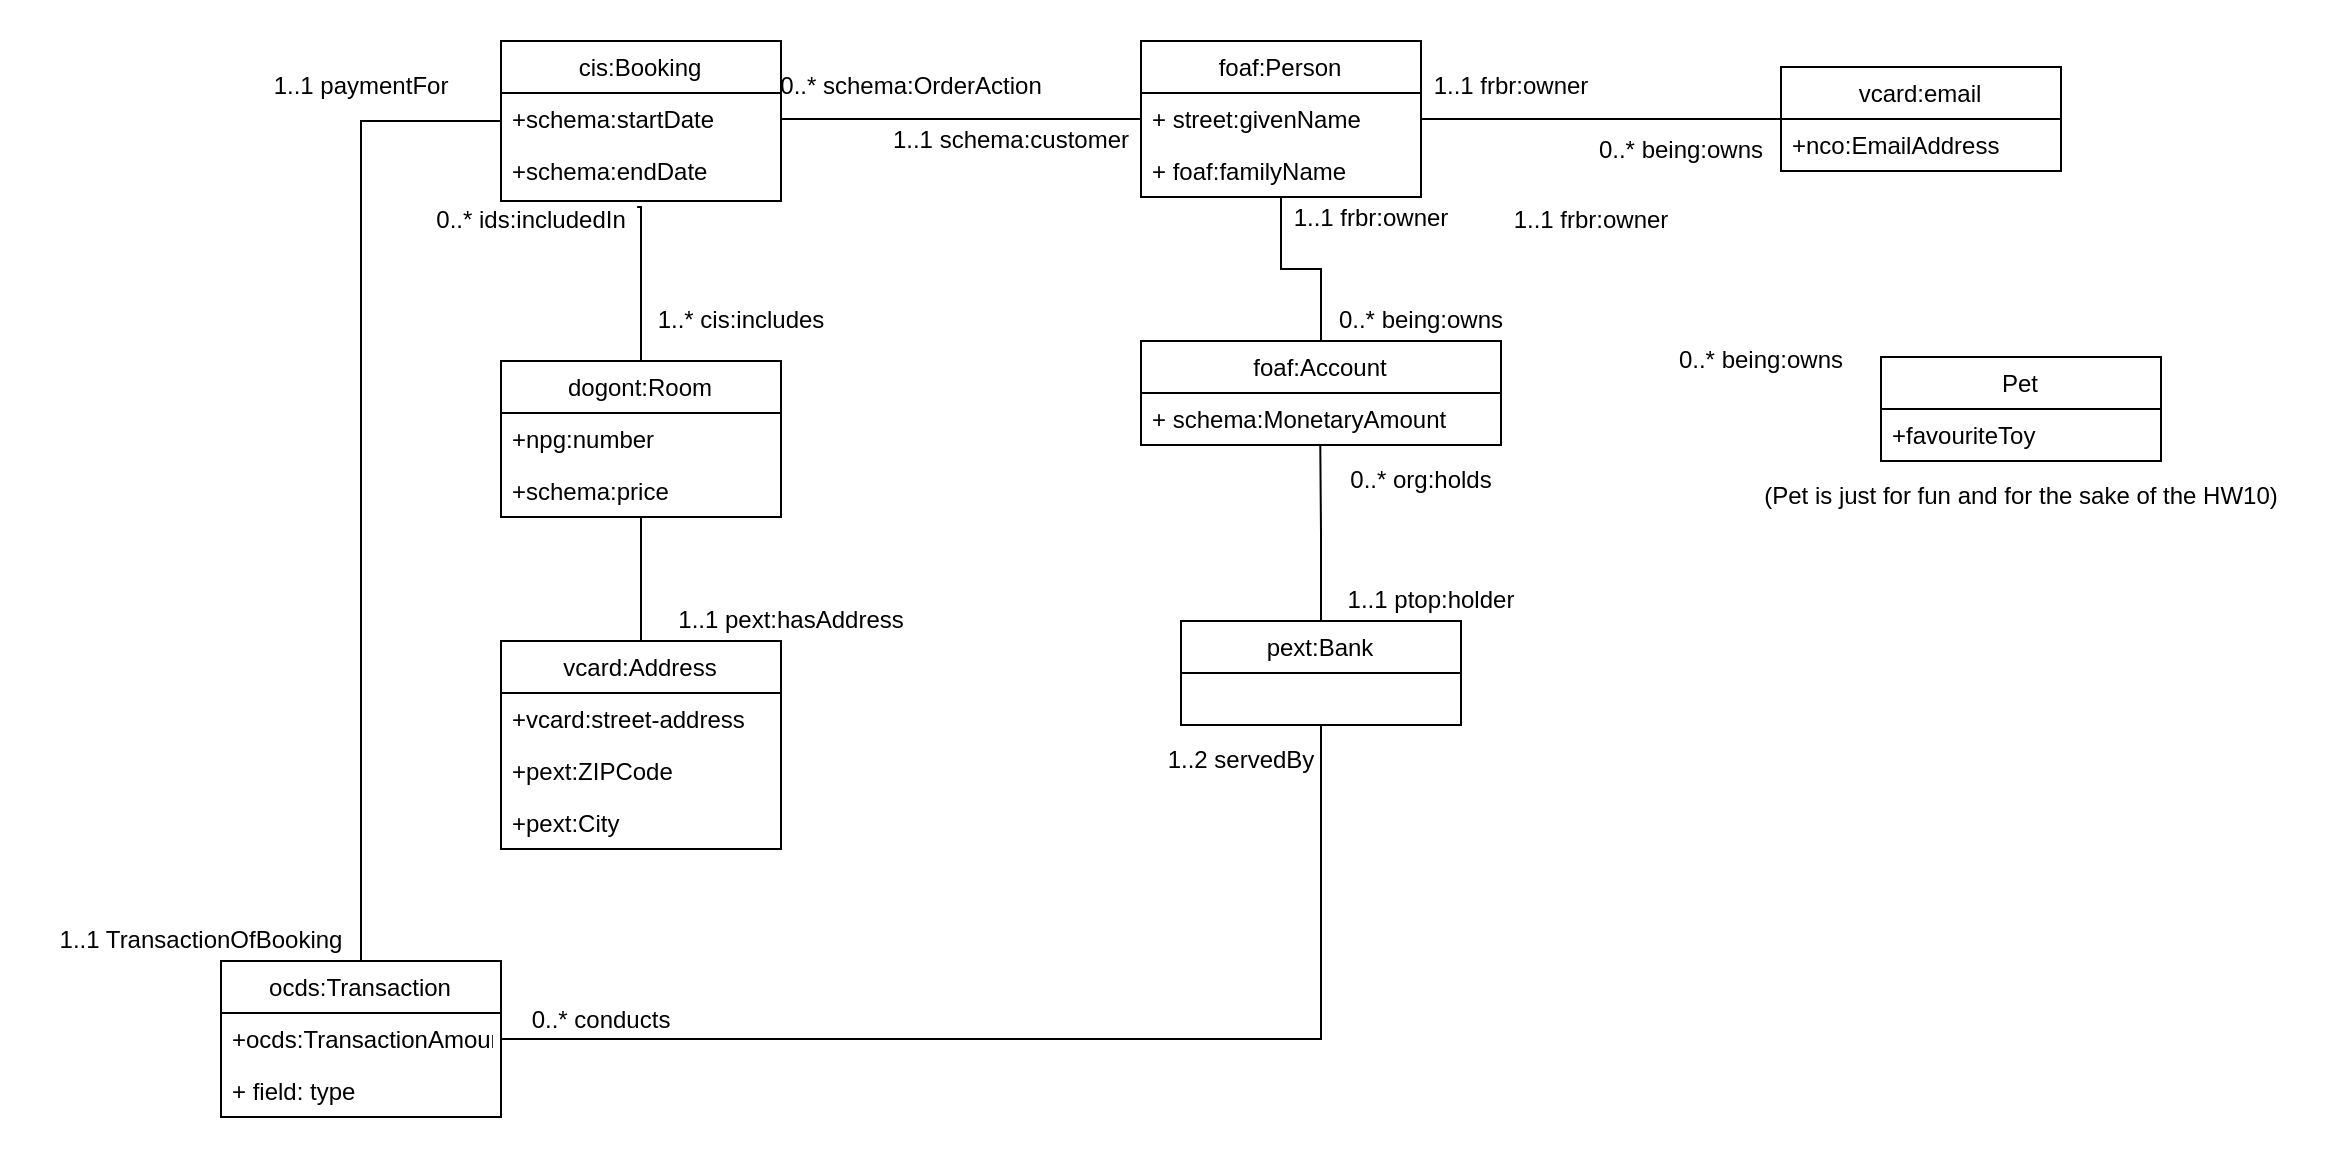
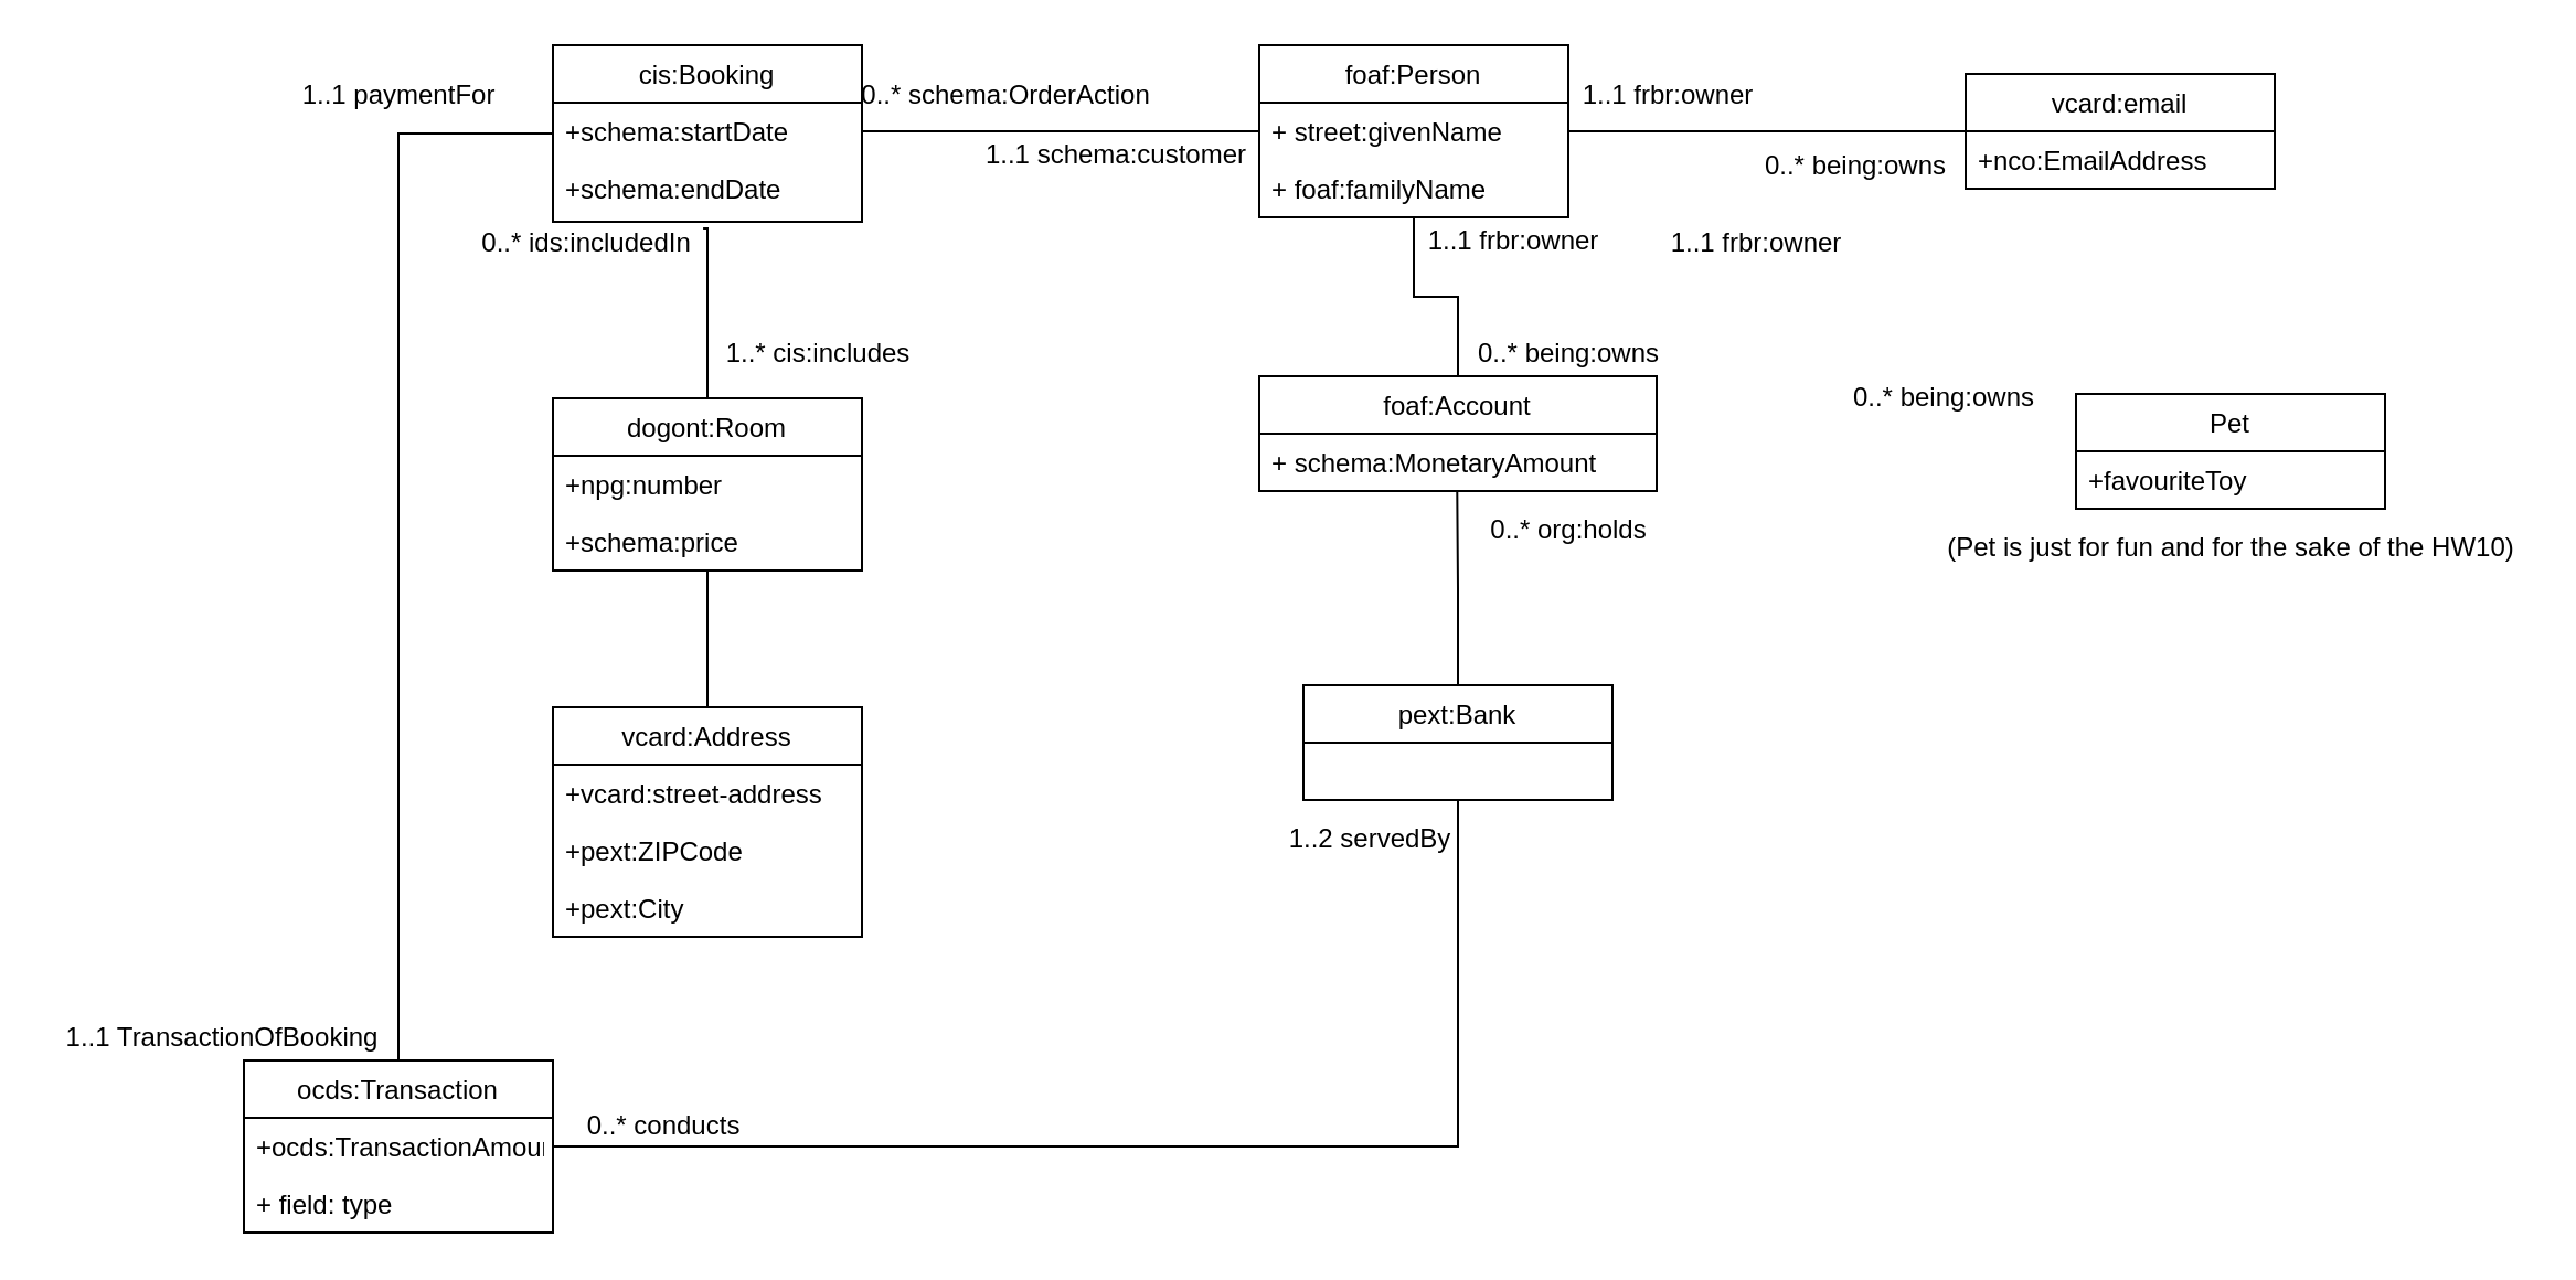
  <mxCell id="0" />
  <mxCell id="1" parent="0" />
  <mxCell id="2" style="edgeStyle=orthogonalEdgeStyle;rounded=0;orthogonalLoop=1;jettySize=auto;html=1;entryX=0.5;entryY=0;entryDx=0;entryDy=0;endArrow=none;endFill=0;" parent="1" source="3" target="21" edge="1"><mxGeometry relative="1" as="geometry" /></mxCell>
  <mxCell id="3" value="foaf:Person" style="swimlane;fontStyle=0;childLayout=stackLayout;horizontal=1;startSize=26;fillColor=none;horizontalStack=0;resizeParent=1;resizeParentMax=0;resizeLast=0;collapsible=1;marginBottom=0;" parent="1" vertex="1"><mxGeometry x="570" y="20" width="140" height="78" as="geometry" /></mxCell>
  <mxCell id="4" value="+ street:givenName" style="text;strokeColor=none;fillColor=none;align=left;verticalAlign=top;spacingLeft=4;spacingRight=4;overflow=hidden;rotatable=0;points=[[0,0.5],[1,0.5]];portConstraint=eastwest;" parent="3" vertex="1"><mxGeometry y="26" width="140" height="26" as="geometry" /></mxCell>
  <mxCell id="5" value="+ foaf:familyName" style="text;strokeColor=none;fillColor=none;align=left;verticalAlign=top;spacingLeft=4;spacingRight=4;overflow=hidden;rotatable=0;points=[[0,0.5],[1,0.5]];portConstraint=eastwest;" parent="3" vertex="1"><mxGeometry y="52" width="140" height="26" as="geometry" /></mxCell>
  <mxCell id="6" style="edgeStyle=orthogonalEdgeStyle;rounded=0;orthogonalLoop=1;jettySize=auto;html=1;entryX=0.5;entryY=0;entryDx=0;entryDy=0;endArrow=none;endFill=0;" edge="1" parent="1" source="7" target="25"><mxGeometry relative="1" as="geometry"><Array as="points"><mxPoint x="180" y="60" /></Array></mxGeometry></mxCell>
  <mxCell id="7" value="cis:Booking" style="swimlane;fontStyle=0;childLayout=stackLayout;horizontal=1;startSize=26;fillColor=none;horizontalStack=0;resizeParent=1;resizeParentMax=0;resizeLast=0;collapsible=1;marginBottom=0;" parent="1" vertex="1"><mxGeometry x="250" y="20" width="140" height="80" as="geometry" /></mxCell>
  <mxCell id="8" value="+schema:startDate" style="text;strokeColor=none;fillColor=none;align=left;verticalAlign=top;spacingLeft=4;spacingRight=4;overflow=hidden;rotatable=0;points=[[0,0.5],[1,0.5]];portConstraint=eastwest;" parent="7" vertex="1"><mxGeometry y="26" width="140" height="26" as="geometry" /></mxCell>
  <mxCell id="9" value="+schema:endDate" style="text;strokeColor=none;fillColor=none;align=left;verticalAlign=top;spacingLeft=4;spacingRight=4;overflow=hidden;rotatable=0;points=[[0,0.5],[1,0.5]];portConstraint=eastwest;" parent="7" vertex="1"><mxGeometry y="52" width="140" height="28" as="geometry" /></mxCell>
  <mxCell id="10" style="edgeStyle=orthogonalEdgeStyle;rounded=0;orthogonalLoop=1;jettySize=auto;html=1;entryX=0.5;entryY=0;entryDx=0;entryDy=0;endArrow=none;endFill=0;" edge="1" parent="1" source="11" target="14"><mxGeometry relative="1" as="geometry" /></mxCell>
  <mxCell id="11" value="dogont:Room" style="swimlane;fontStyle=0;childLayout=stackLayout;horizontal=1;startSize=26;fillColor=none;horizontalStack=0;resizeParent=1;resizeParentMax=0;resizeLast=0;collapsible=1;marginBottom=0;" parent="1" vertex="1"><mxGeometry x="250" y="180" width="140" height="78" as="geometry" /></mxCell>
  <mxCell id="12" value="+npg:number" style="text;strokeColor=none;fillColor=none;align=left;verticalAlign=top;spacingLeft=4;spacingRight=4;overflow=hidden;rotatable=0;points=[[0,0.5],[1,0.5]];portConstraint=eastwest;" parent="11" vertex="1"><mxGeometry y="26" width="140" height="26" as="geometry" /></mxCell>
  <mxCell id="13" value="+schema:price" style="text;strokeColor=none;fillColor=none;align=left;verticalAlign=top;spacingLeft=4;spacingRight=4;overflow=hidden;rotatable=0;points=[[0,0.5],[1,0.5]];portConstraint=eastwest;" parent="11" vertex="1"><mxGeometry y="52" width="140" height="26" as="geometry" /></mxCell>
  <mxCell id="14" value="vcard:Address" style="swimlane;fontStyle=0;childLayout=stackLayout;horizontal=1;startSize=26;fillColor=none;horizontalStack=0;resizeParent=1;resizeParentMax=0;resizeLast=0;collapsible=1;marginBottom=0;" parent="1" vertex="1"><mxGeometry x="250" y="320" width="140" height="104" as="geometry" /></mxCell>
  <mxCell id="15" value="+vcard:street-address" style="text;strokeColor=none;fillColor=none;align=left;verticalAlign=top;spacingLeft=4;spacingRight=4;overflow=hidden;rotatable=0;points=[[0,0.5],[1,0.5]];portConstraint=eastwest;" parent="14" vertex="1"><mxGeometry y="26" width="140" height="26" as="geometry" /></mxCell>
  <mxCell id="16" value="+pext:ZIPCode" style="text;strokeColor=none;fillColor=none;align=left;verticalAlign=top;spacingLeft=4;spacingRight=4;overflow=hidden;rotatable=0;points=[[0,0.5],[1,0.5]];portConstraint=eastwest;" parent="14" vertex="1"><mxGeometry y="52" width="140" height="26" as="geometry" /></mxCell>
  <mxCell id="17" value="+pext:City" style="text;strokeColor=none;fillColor=none;align=left;verticalAlign=top;spacingLeft=4;spacingRight=4;overflow=hidden;rotatable=0;points=[[0,0.5],[1,0.5]];portConstraint=eastwest;" parent="14" vertex="1"><mxGeometry y="78" width="140" height="26" as="geometry" /></mxCell>
  <mxCell id="18" style="edgeStyle=orthogonalEdgeStyle;rounded=0;orthogonalLoop=1;jettySize=auto;html=1;entryX=0.498;entryY=1.007;entryDx=0;entryDy=0;entryPerimeter=0;endArrow=none;endFill=0;" parent="1" source="20" target="22" edge="1"><mxGeometry relative="1" as="geometry" /></mxCell>
  <mxCell id="19" style="edgeStyle=orthogonalEdgeStyle;rounded=0;orthogonalLoop=1;jettySize=auto;html=1;entryX=1;entryY=0.5;entryDx=0;entryDy=0;endArrow=none;endFill=0;" edge="1" parent="1" source="20" target="26"><mxGeometry relative="1" as="geometry" /></mxCell>
  <mxCell id="20" value="pext:Bank" style="swimlane;fontStyle=0;childLayout=stackLayout;horizontal=1;startSize=26;fillColor=none;horizontalStack=0;resizeParent=1;resizeParentMax=0;resizeLast=0;collapsible=1;marginBottom=0;" parent="1" vertex="1"><mxGeometry x="590" y="310" width="140" height="52" as="geometry" /></mxCell>
  <mxCell id="21" value="foaf:Account" style="swimlane;fontStyle=0;childLayout=stackLayout;horizontal=1;startSize=26;fillColor=none;horizontalStack=0;resizeParent=1;resizeParentMax=0;resizeLast=0;collapsible=1;marginBottom=0;" parent="1" vertex="1"><mxGeometry x="570" y="170" width="180" height="52" as="geometry" /></mxCell>
  <mxCell id="22" value="+ schema:MonetaryAmount" style="text;strokeColor=none;fillColor=none;align=left;verticalAlign=top;spacingLeft=4;spacingRight=4;overflow=hidden;rotatable=0;points=[[0,0.5],[1,0.5]];portConstraint=eastwest;" parent="21" vertex="1"><mxGeometry y="26" width="180" height="26" as="geometry" /></mxCell>
  <mxCell id="23" value="vcard:email" style="swimlane;fontStyle=0;childLayout=stackLayout;horizontal=1;startSize=26;fillColor=none;horizontalStack=0;resizeParent=1;resizeParentMax=0;resizeLast=0;collapsible=1;marginBottom=0;" parent="1" vertex="1"><mxGeometry x="890" y="33" width="140" height="52" as="geometry" /></mxCell>
  <mxCell id="24" value="+nco:EmailAddress" style="text;strokeColor=none;fillColor=none;align=left;verticalAlign=top;spacingLeft=4;spacingRight=4;overflow=hidden;rotatable=0;points=[[0,0.5],[1,0.5]];portConstraint=eastwest;" parent="23" vertex="1"><mxGeometry y="26" width="140" height="26" as="geometry" /></mxCell>
  <mxCell id="25" value="ocds:Transaction" style="swimlane;fontStyle=0;childLayout=stackLayout;horizontal=1;startSize=26;fillColor=none;horizontalStack=0;resizeParent=1;resizeParentMax=0;resizeLast=0;collapsible=1;marginBottom=0;" parent="1" vertex="1"><mxGeometry x="110" y="480" width="140" height="78" as="geometry" /></mxCell>
  <mxCell id="26" value="+ocds:TransactionAmount" style="text;strokeColor=none;fillColor=none;align=left;verticalAlign=top;spacingLeft=4;spacingRight=4;overflow=hidden;rotatable=0;points=[[0,0.5],[1,0.5]];portConstraint=eastwest;" parent="25" vertex="1"><mxGeometry y="26" width="140" height="26" as="geometry" /></mxCell>
  <mxCell id="27" value="+ field: type" style="text;strokeColor=none;fillColor=none;align=left;verticalAlign=top;spacingLeft=4;spacingRight=4;overflow=hidden;rotatable=0;points=[[0,0.5],[1,0.5]];portConstraint=eastwest;" parent="25" vertex="1"><mxGeometry y="52" width="140" height="26" as="geometry" /></mxCell>
  <mxCell id="28" value="1..1 frbr:owner" style="text;html=1;align=center;verticalAlign=middle;resizable=0;points=[];autosize=1;strokeColor=none;fillColor=none;" parent="1" vertex="1"><mxGeometry x="640" y="99" width="90" height="20" as="geometry" /></mxCell>
  <mxCell id="29" value="0..* being:owns" style="text;html=1;align=center;verticalAlign=middle;resizable=0;points=[];autosize=1;strokeColor=none;fillColor=none;" parent="1" vertex="1"><mxGeometry x="660" y="150" width="100" height="20" as="geometry" /></mxCell>
  <mxCell id="30" style="edgeStyle=orthogonalEdgeStyle;rounded=0;orthogonalLoop=1;jettySize=auto;html=1;entryX=0;entryY=0.5;entryDx=0;entryDy=0;endArrow=none;endFill=0;" parent="1" source="4" target="23" edge="1"><mxGeometry relative="1" as="geometry" /></mxCell>
  <mxCell id="31" value="1..1 frbr:owner" style="text;html=1;align=center;verticalAlign=middle;resizable=0;points=[];autosize=1;strokeColor=none;fillColor=none;" parent="1" vertex="1"><mxGeometry x="710" y="33" width="90" height="20" as="geometry" /></mxCell>
  <mxCell id="32" value="0..* being:owns" style="text;html=1;align=center;verticalAlign=middle;resizable=0;points=[];autosize=1;strokeColor=none;fillColor=none;" parent="1" vertex="1"><mxGeometry x="790" y="65" width="100" height="20" as="geometry" /></mxCell>
  <mxCell id="33" value="0..* org:holds" style="text;html=1;align=center;verticalAlign=middle;resizable=0;points=[];autosize=1;strokeColor=none;fillColor=none;" parent="1" vertex="1"><mxGeometry x="665" y="230" width="90" height="20" as="geometry" /></mxCell>
- <mxCell id="34" value="1..1 ptop:holder" style="text;html=1;align=center;verticalAlign=middle;resizable=0;points=[];autosize=1;strokeColor=none;fillColor=none;" parent="1" vertex="1"><mxGeometry x="665" y="290" width="100" height="20" as="geometry" /></mxCell>
  <mxCell id="35" style="edgeStyle=orthogonalEdgeStyle;rounded=0;orthogonalLoop=1;jettySize=auto;html=1;entryX=0;entryY=0.5;entryDx=0;entryDy=0;endArrow=none;endFill=0;" parent="1" source="8" target="4" edge="1"><mxGeometry relative="1" as="geometry" /></mxCell>
  <mxCell id="36" value="0..* schema:OrderAction" style="text;html=1;align=center;verticalAlign=middle;resizable=0;points=[];autosize=1;strokeColor=none;fillColor=none;" parent="1" vertex="1"><mxGeometry x="380" y="33" width="150" height="20" as="geometry" /></mxCell>
  <mxCell id="37" value="1..1 schema:customer" style="text;html=1;align=center;verticalAlign=middle;resizable=0;points=[];autosize=1;strokeColor=none;fillColor=none;" vertex="1" parent="1"><mxGeometry x="440" y="60" width="130" height="20" as="geometry" /></mxCell>
  <mxCell id="38" style="edgeStyle=orthogonalEdgeStyle;rounded=0;orthogonalLoop=1;jettySize=auto;html=1;exitX=0.486;exitY=1.107;exitDx=0;exitDy=0;exitPerimeter=0;endArrow=none;endFill=0;" edge="1" parent="1" source="9" target="11"><mxGeometry relative="1" as="geometry"><Array as="points"><mxPoint x="320" y="103" /></Array></mxGeometry></mxCell>
  <mxCell id="39" value="1..* cis:includes" style="text;html=1;align=center;verticalAlign=middle;resizable=0;points=[];autosize=1;strokeColor=none;fillColor=none;" vertex="1" parent="1"><mxGeometry x="320" y="150" width="100" height="20" as="geometry" /></mxCell>
  <mxCell id="40" value="0..* ids:includedIn" style="text;html=1;align=center;verticalAlign=middle;resizable=0;points=[];autosize=1;strokeColor=none;fillColor=none;" vertex="1" parent="1"><mxGeometry x="210" y="100" width="110" height="20" as="geometry" /></mxCell>
- <mxCell id="41" value="1..1 pext:hasAddress" style="text;html=1;align=center;verticalAlign=middle;resizable=0;points=[];autosize=1;strokeColor=none;fillColor=none;" vertex="1" parent="1"><mxGeometry x="330" y="300" width="130" height="20" as="geometry" /></mxCell>
  <mxCell id="42" value="1..1 paymentFor" style="text;html=1;align=center;verticalAlign=middle;resizable=0;points=[];autosize=1;strokeColor=none;fillColor=none;" vertex="1" parent="1"><mxGeometry x="130" y="33" width="100" height="20" as="geometry" /></mxCell>
  <mxCell id="43" value="1..1 TransactionOfBooking" style="text;html=1;align=center;verticalAlign=middle;resizable=0;points=[];autosize=1;strokeColor=none;fillColor=none;" vertex="1" parent="1"><mxGeometry x="20" y="460" width="160" height="20" as="geometry" /></mxCell>
  <mxCell id="44" value="1..2 servedBy" style="text;html=1;align=center;verticalAlign=middle;resizable=0;points=[];autosize=1;strokeColor=none;fillColor=none;" vertex="1" parent="1"><mxGeometry x="575" y="370" width="90" height="20" as="geometry" /></mxCell>
  <mxCell id="45" value="0..* conducts" style="text;html=1;align=center;verticalAlign=middle;resizable=0;points=[];autosize=1;strokeColor=none;fillColor=none;" vertex="1" parent="1"><mxGeometry x="260" y="500" width="80" height="20" as="geometry" /></mxCell>
  <mxCell id="46" value="Pet" style="swimlane;fontStyle=0;childLayout=stackLayout;horizontal=1;startSize=26;fillColor=none;horizontalStack=0;resizeParent=1;resizeParentMax=0;resizeLast=0;collapsible=1;marginBottom=0;" vertex="1" parent="1"><mxGeometry x="940" y="178" width="140" height="52" as="geometry" /></mxCell>
  <mxCell id="47" value="+favouriteToy" style="text;strokeColor=none;fillColor=none;align=left;verticalAlign=top;spacingLeft=4;spacingRight=4;overflow=hidden;rotatable=0;points=[[0,0.5],[1,0.5]];portConstraint=eastwest;" vertex="1" parent="46"><mxGeometry y="26" width="140" height="26" as="geometry" /></mxCell>
  <mxCell id="48" value="1..1 frbr:owner" style="text;html=1;align=center;verticalAlign=middle;resizable=0;points=[];autosize=1;strokeColor=none;fillColor=none;" vertex="1" parent="1"><mxGeometry x="750" y="100" width="90" height="20" as="geometry" /></mxCell>
  <mxCell id="49" value="0..* being:owns" style="text;html=1;align=center;verticalAlign=middle;resizable=0;points=[];autosize=1;strokeColor=none;fillColor=none;" vertex="1" parent="1"><mxGeometry x="830" y="170" width="100" height="20" as="geometry" /></mxCell>
  <mxCell id="50" value="(Pet is just for fun and for the sake of the HW10)" style="text;html=1;align=center;verticalAlign=middle;resizable=0;points=[];autosize=1;strokeColor=none;fillColor=none;" vertex="1" parent="1"><mxGeometry x="875" y="238" width="270" height="20" as="geometry" /></mxCell>
